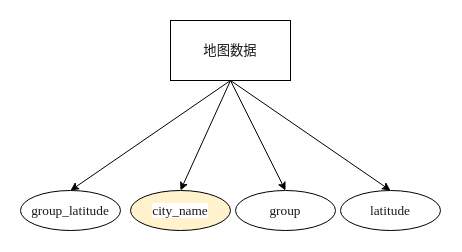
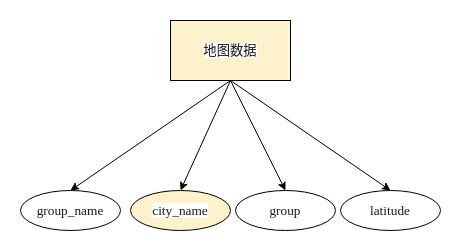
  <mxCell id="0" />
  <mxCell id="1" parent="0" />
  <mxCell id="2" style="rounded=0;orthogonalLoop=1;jettySize=auto;html=1;exitX=0.5;exitY=1;exitDx=0;exitDy=0;entryX=0.5;entryY=0;entryDx=0;entryDy=0;" edge="1" parent="1" source="6" target="10"><mxGeometry relative="1" as="geometry"><mxPoint x="350" y="180" as="targetPoint" /></mxGeometry></mxCell>
  <mxCell id="3" style="rounded=0;orthogonalLoop=1;jettySize=auto;html=1;exitX=0.5;exitY=1;exitDx=0;exitDy=0;entryX=0.5;entryY=0;entryDx=0;entryDy=0;" edge="1" parent="1" source="6" target="8"><mxGeometry relative="1" as="geometry"><mxPoint x="165" y="180" as="targetPoint" /></mxGeometry></mxCell>
  <mxCell id="4" style="rounded=0;orthogonalLoop=1;jettySize=auto;html=1;exitX=0.5;exitY=1;exitDx=0;exitDy=0;entryX=0.5;entryY=0;entryDx=0;entryDy=0;" edge="1" parent="1" source="6" target="9"><mxGeometry relative="1" as="geometry"><mxPoint x="310" y="180" as="targetPoint" /></mxGeometry></mxCell>
  <mxCell id="5" style="rounded=0;orthogonalLoop=1;jettySize=auto;html=1;exitX=0.5;exitY=1;exitDx=0;exitDy=0;entryX=0.5;entryY=0;entryDx=0;entryDy=0;" edge="1" parent="1" source="6" target="7"><mxGeometry relative="1" as="geometry"><mxPoint x="30" y="180" as="targetPoint" /></mxGeometry></mxCell>
- <mxCell id="6" value="&lt;span style=&quot;color: rgb(25, 25, 25); font-family: &amp;quot;Microsoft YaHei&amp;quot;; font-size: 13.333px; white-space-collapse: preserve; background-color: rgb(255, 255, 255);&quot;&gt;地图数据&lt;/span&gt;" style="rounded=0;whiteSpace=wrap;html=1;" vertex="1" parent="1"><mxGeometry x="170" y="20" width="120" height="60" as="geometry" /></mxCell>
- <mxCell id="7" value="&lt;div&gt;&lt;span style=&quot;color: rgb(25, 25, 25); font-family: &amp;quot;Microsoft YaHei&amp;quot;; font-size: 13.333px; white-space-collapse: preserve; background-color: rgb(255, 255, 255);&quot;&gt;group_latitude&lt;/span&gt;&lt;br&gt;&lt;/div&gt;" style="ellipse;whiteSpace=wrap;html=1;align=center;" vertex="1" parent="1"><mxGeometry x="20" y="190" width="100" height="40" as="geometry" /></mxCell>
+ <mxCell id="6" value="&lt;span style=&quot;color: rgb(25, 25, 25); font-family: &amp;quot;Microsoft YaHei&amp;quot;; font-size: 13.333px; white-space-collapse: preserve; background-color: rgb(255, 255, 255);&quot;&gt;地图数据&lt;/span&gt;" style="rounded=0;whiteSpace=wrap;html=1;fillColor=#fff2cc;" vertex="1" parent="1"><mxGeometry x="170" y="20" width="120" height="60" as="geometry" /></mxCell>
+ <mxCell id="7" value="&lt;div&gt;&lt;span style=&quot;color: rgb(25, 25, 25); font-family: &amp;quot;Microsoft YaHei&amp;quot;; font-size: 13.333px; white-space-collapse: preserve; background-color: rgb(255, 255, 255);&quot;&gt;group_name&lt;/span&gt;&lt;br&gt;&lt;/div&gt;" style="ellipse;whiteSpace=wrap;html=1;align=center;" vertex="1" parent="1"><mxGeometry x="20" y="190" width="100" height="40" as="geometry" /></mxCell>
  <mxCell id="8" value="&lt;span style=&quot;color: rgb(25, 25, 25); font-family: &amp;quot;Microsoft YaHei&amp;quot;; font-size: 13.333px; white-space-collapse: preserve; background-color: rgb(255, 255, 255);&quot;&gt;city_name&lt;/span&gt;" style="ellipse;whiteSpace=wrap;html=1;align=center;fillColor=#fff2cc;" vertex="1" parent="1"><mxGeometry x="130" y="190" width="100" height="40" as="geometry" /></mxCell>
  <mxCell id="9" value="&lt;span style=&quot;color: rgb(25, 25, 25); font-family: &amp;quot;Microsoft YaHei&amp;quot;; font-size: 13.333px; white-space-collapse: preserve; background-color: rgb(255, 255, 255);&quot;&gt;group&lt;/span&gt;" style="ellipse;whiteSpace=wrap;html=1;align=center;" vertex="1" parent="1"><mxGeometry x="235" y="190" width="100" height="40" as="geometry" /></mxCell>
  <mxCell id="10" value="&lt;span style=&quot;color: rgb(25, 25, 25); font-family: &amp;quot;Microsoft YaHei&amp;quot;; font-size: 13.333px; white-space-collapse: preserve; background-color: rgb(255, 255, 255);&quot;&gt;latitude&lt;/span&gt;" style="ellipse;whiteSpace=wrap;html=1;align=center;" vertex="1" parent="1"><mxGeometry x="340" y="190" width="100" height="40" as="geometry" /></mxCell>
